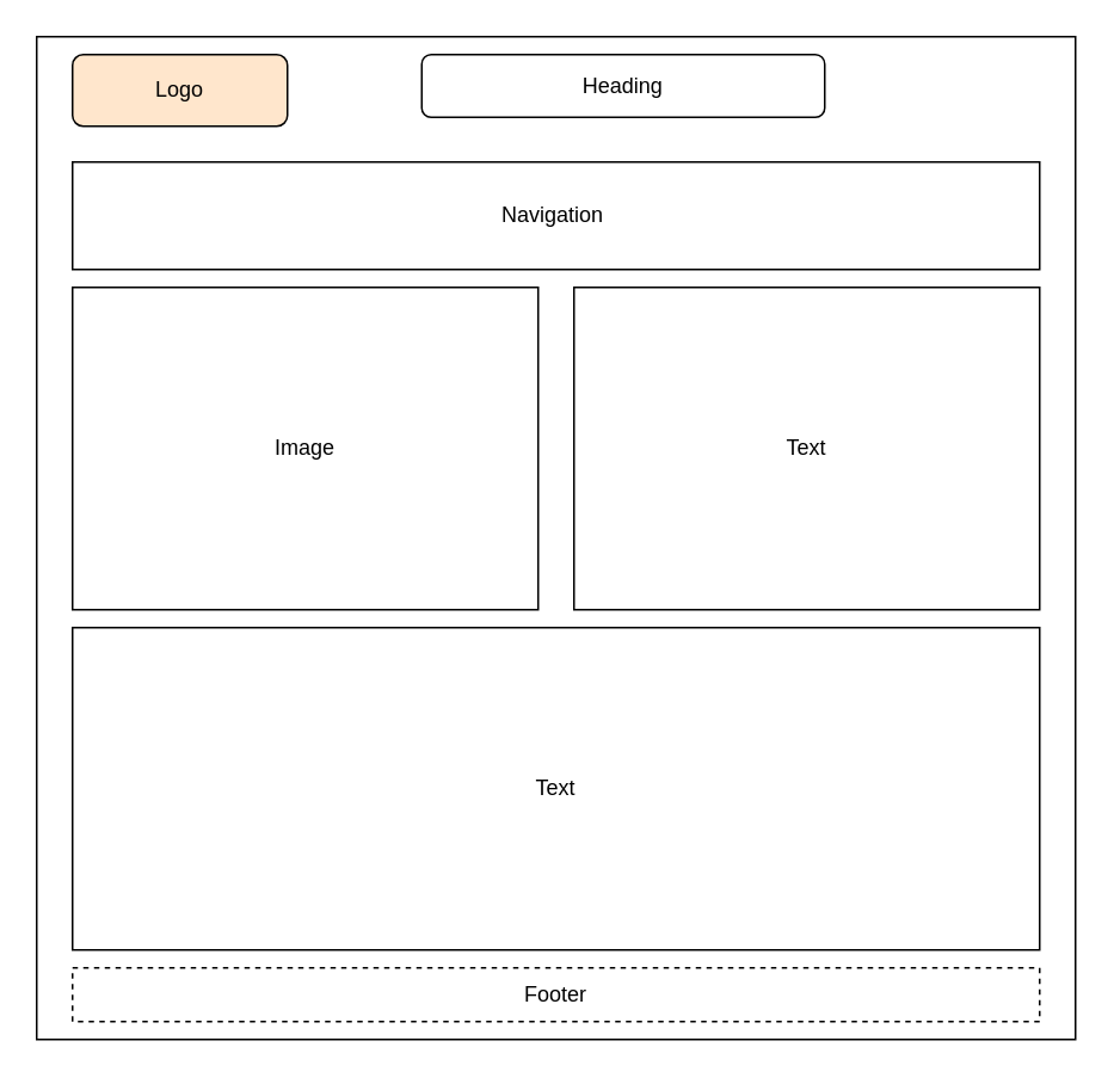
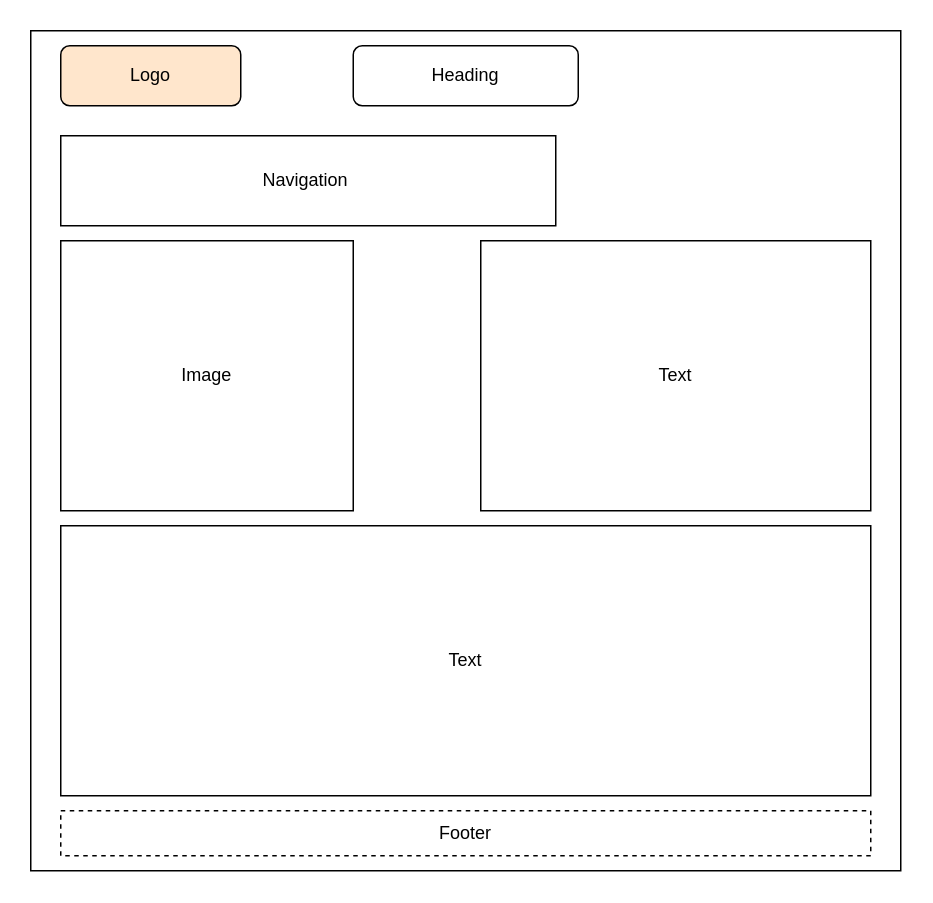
  <mxCell id="0" />
  <mxCell id="1" parent="0" />
  <mxCell id="2" value="" style="rounded=0;whiteSpace=wrap;html=1;" vertex="1" parent="1"><mxGeometry x="20" y="20" width="580" height="560" as="geometry" /></mxCell>
- <mxCell id="3" value="Navigation&amp;nbsp;" style="rounded=0;whiteSpace=wrap;html=1;" vertex="1" parent="1"><mxGeometry x="40" y="90" width="540" height="60" as="geometry" /></mxCell>
- <mxCell id="4" value="Image" style="rounded=0;whiteSpace=wrap;html=1;" vertex="1" parent="1"><mxGeometry x="40" y="160" width="260" height="180" as="geometry" /></mxCell>
+ <mxCell id="3" value="Navigation&amp;nbsp;" style="rounded=0;whiteSpace=wrap;html=1;" vertex="1" parent="1"><mxGeometry x="40" y="90" width="330" height="60" as="geometry" /></mxCell>
+ <mxCell id="4" value="Image" style="rounded=0;whiteSpace=wrap;html=1;" vertex="1" parent="1"><mxGeometry x="40" y="160" width="195" height="180" as="geometry" /></mxCell>
  <mxCell id="5" value="Text" style="rounded=0;whiteSpace=wrap;html=1;" vertex="1" parent="1"><mxGeometry x="320" y="160" width="260" height="180" as="geometry" /></mxCell>
  <mxCell id="6" value="Text" style="rounded=0;whiteSpace=wrap;html=1;" vertex="1" parent="1"><mxGeometry x="40" y="350" width="540" height="180" as="geometry" /></mxCell>
  <mxCell id="7" value="Footer" style="rounded=0;whiteSpace=wrap;html=1;dashed=1;" vertex="1" parent="1"><mxGeometry x="40" y="540" width="540" height="30" as="geometry" /></mxCell>
- <mxCell id="8" value="Heading" style="rounded=1;whiteSpace=wrap;html=1;" vertex="1" parent="1"><mxGeometry x="235" y="30" width="225" height="35" as="geometry" /></mxCell>
+ <mxCell id="8" value="Heading" style="rounded=1;whiteSpace=wrap;html=1;" vertex="1" parent="1"><mxGeometry x="235" y="30" width="150" height="40" as="geometry" /></mxCell>
  <mxCell id="9" value="Logo" style="rounded=1;whiteSpace=wrap;html=1;fillColor=#ffe6cc;" vertex="1" parent="1"><mxGeometry x="40" y="30" width="120" height="40" as="geometry" /></mxCell>
